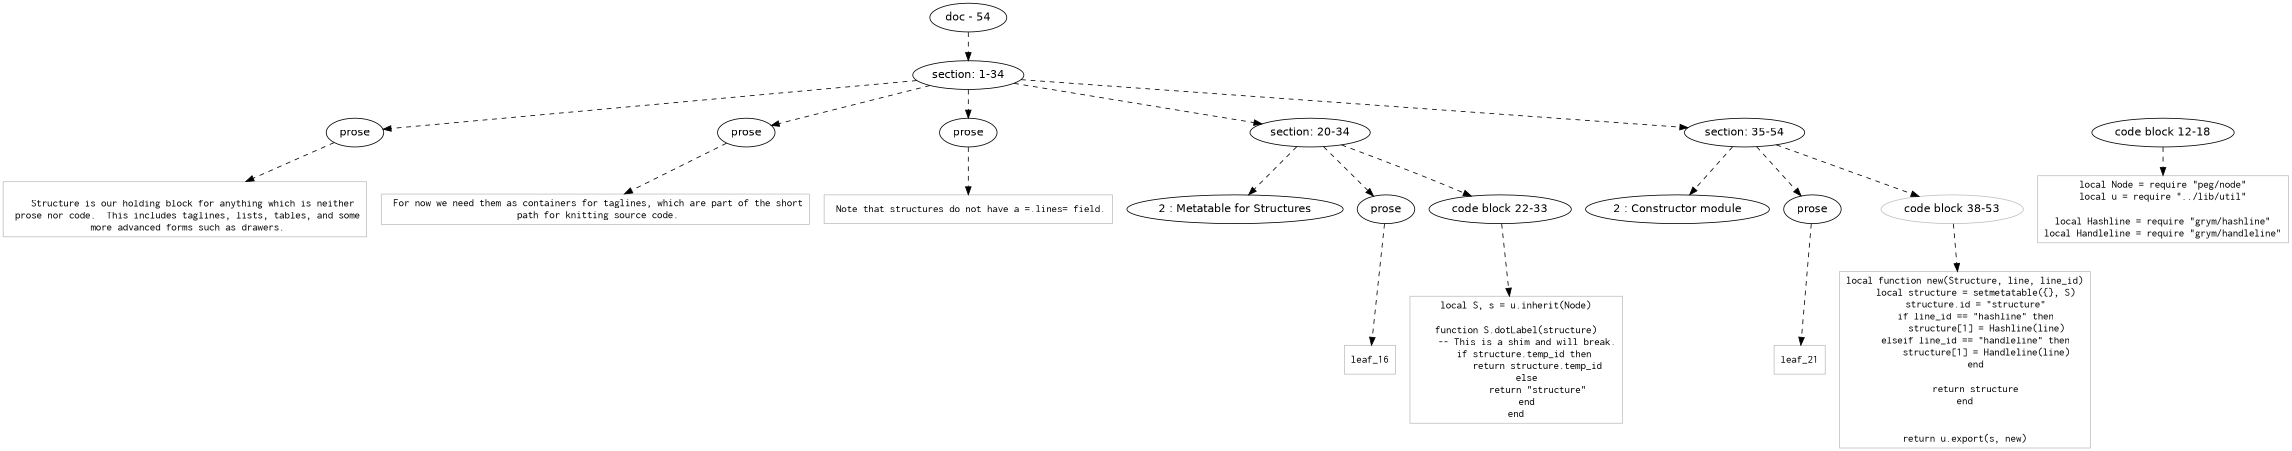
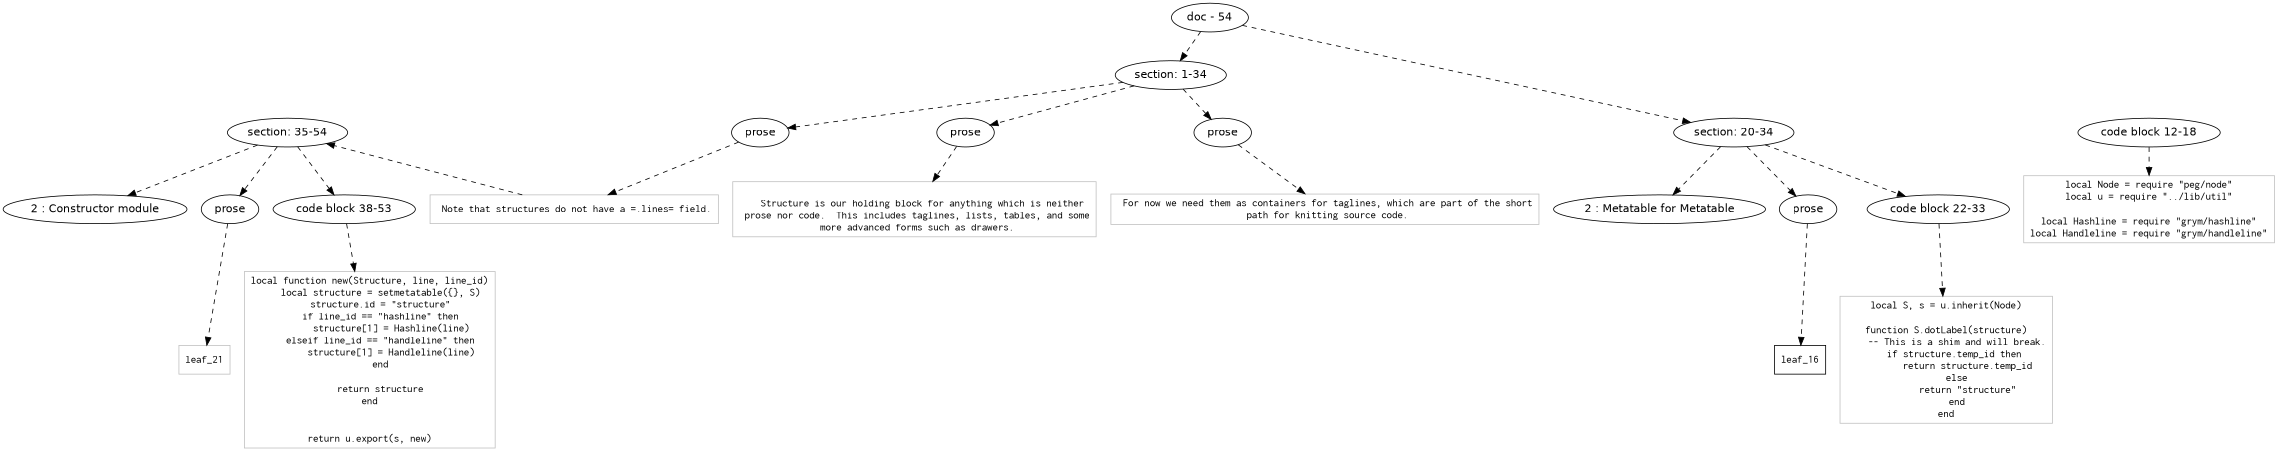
  digraph {
    node [fontname=Helvetica]
    edge [style=dashed]
    n1 [label="section: 1-34"]
    n2 [label=prose]
    n3 [label=prose]
    n4 [label=prose]
    n5 [label="code block 12-18"]
    n6 [label="section: 20-34"]
    n7 [label="section: 35-54"]
-   n8 [label="2 : Metatable for Structures"]
+   n8 [label="2 : Metatable for Metatable"]
    n9 [label=prose]
    n10 [label="code block 22-33"]
    n11 [label="2 : Constructor module"]
    n12 [label=prose]
-   n13 [label="code block 38-53" color=Gray]
+   n13 [label="code block 38-53"]
    n14 [color=Gray fontname=Inconsolata label="\n   Structure is our holding block for anything which is neither\n prose nor code.  This includes taglines, lists, tables, and some\n more advanced forms such as drawers.\n" shape=rectangle]
    n15 [color=Gray fontname=Inconsolata label=" For now we need them as containers for taglines, which are part of the short\n path for knitting source code.\n" shape=rectangle]
    n16 [color=Gray fontname=Inconsolata label=" Note that structures do not have a =.lines= field.\n" shape=rectangle]
    n17 [color=Gray fontname=Inconsolata label="local Node = require \"peg/node\"\nlocal u = require \"../lib/util\"\n\nlocal Hashline = require \"grym/hashline\"\nlocal Handleline = require \"grym/handleline\"" shape=rectangle]
-   leaf_16 [color=Gray fontname=Inconsolata shape=rectangle]
+   leaf_16 [color=black fontname=Inconsolata shape=rectangle]
    n19 [color=Gray fontname=Inconsolata label="local S, s = u.inherit(Node)\n\nfunction S.dotLabel(structure)\n    -- This is a shim and will break.\n    if structure.temp_id then \n        return structure.temp_id\n    else\n        return \"structure\"\n    end\nend" shape=rectangle]
    leaf_21 [color=Gray fontname=Inconsolata shape=rectangle]
    n21 [color=Gray fontname=Inconsolata label="local function new(Structure, line, line_id)\n    local structure = setmetatable({}, S)\n    structure.id = \"structure\"\n    if line_id == \"hashline\" then\n        structure[1] = Hashline(line)\n    elseif line_id == \"handleline\" then\n        structure[1] = Handleline(line)\n    end\n\n    return structure\nend\n\n\nreturn u.export(s, new)" shape=rectangle]
    n22 [label="doc - 54"]
    subgraph sub_1 {
      rank=same
      n1
    }
    subgraph sub_2 {
      rank=same
      n2
      n3
      n4
      n5
      n6
      n7
    }
    subgraph sub_3 {
      rank=same
      n8
      n9
      n10
    }
    subgraph sub_4 {
      rank=same
      n11
      n12
      n13
    }
    n1 -> n2
    n1 -> n3
    n1 -> n4
-   n1 -> n6
-   n1 -> n7
+   n22 -> n6
+   n16 -> n7
    n2 -> n14
    n3 -> n15
    n4 -> n16
    n5 -> n17
    n6 -> n8
    n6 -> n9
    n6 -> n10
    n7 -> n11
    n7 -> n12
    n7 -> n13
    n9 -> leaf_16
    n10 -> n19
    n12 -> leaf_21
    n13 -> n21
    n22 -> n1
  }
